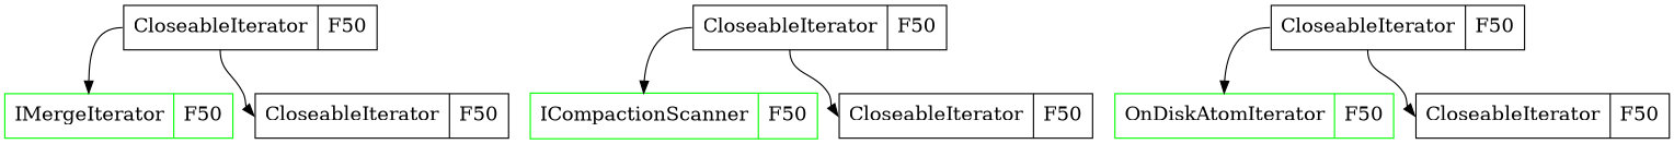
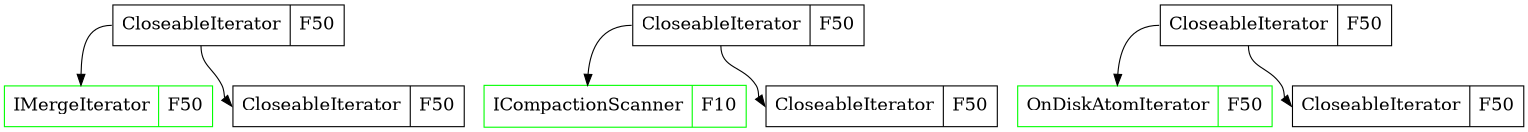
  digraph {
    rankdir=TB
    node [fontsize=16 shape=record]
    edge [headport=f0 tailport=f0]
    n1 [label="<f0> CloseableIterator |<f1> F50"]
    n2 [color=green label="<f0> IMergeIterator |<f1> F50"]
    n3 [label="<f0> CloseableIterator |<f1> F50"]
    n4 [label="<f0> CloseableIterator |<f1> F50"]
-   n5 [color=green label="<f0> ICompactionScanner |<f1> F50"]
+   n5 [color=green label="<f0> ICompactionScanner |<f1> F10"]
    n6 [label="<f0> CloseableIterator |<f1> F50"]
    n7 [label="<f0> CloseableIterator |<f1> F50"]
    n8 [color=green label="<f0> OnDiskAtomIterator |<f1> F50"]
    n9 [label="<f0> CloseableIterator |<f1> F50"]
    n1 -> n2
    n1 -> n3
    n4 -> n5
    n4 -> n6
    n7 -> n8
    n7 -> n9
  }
